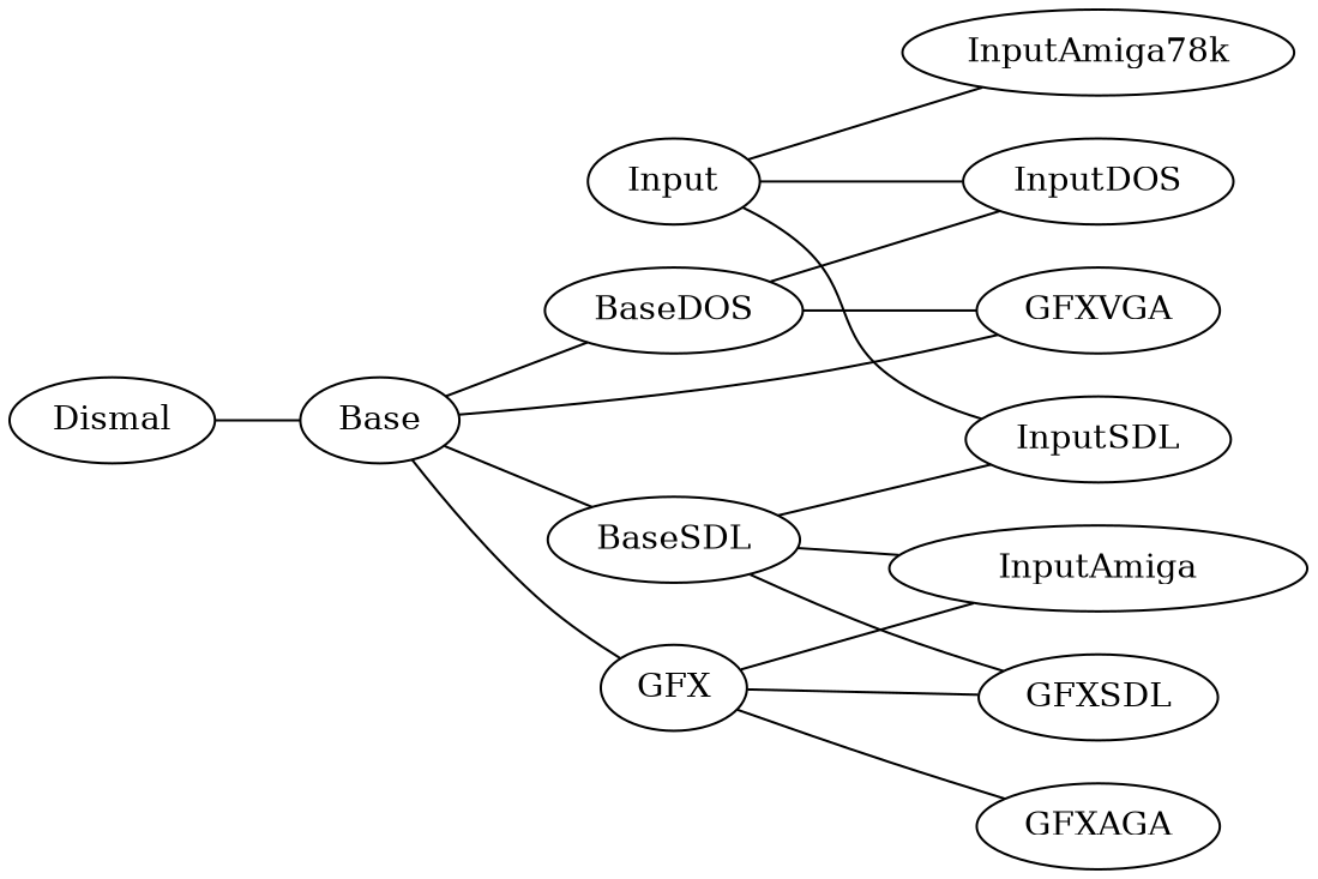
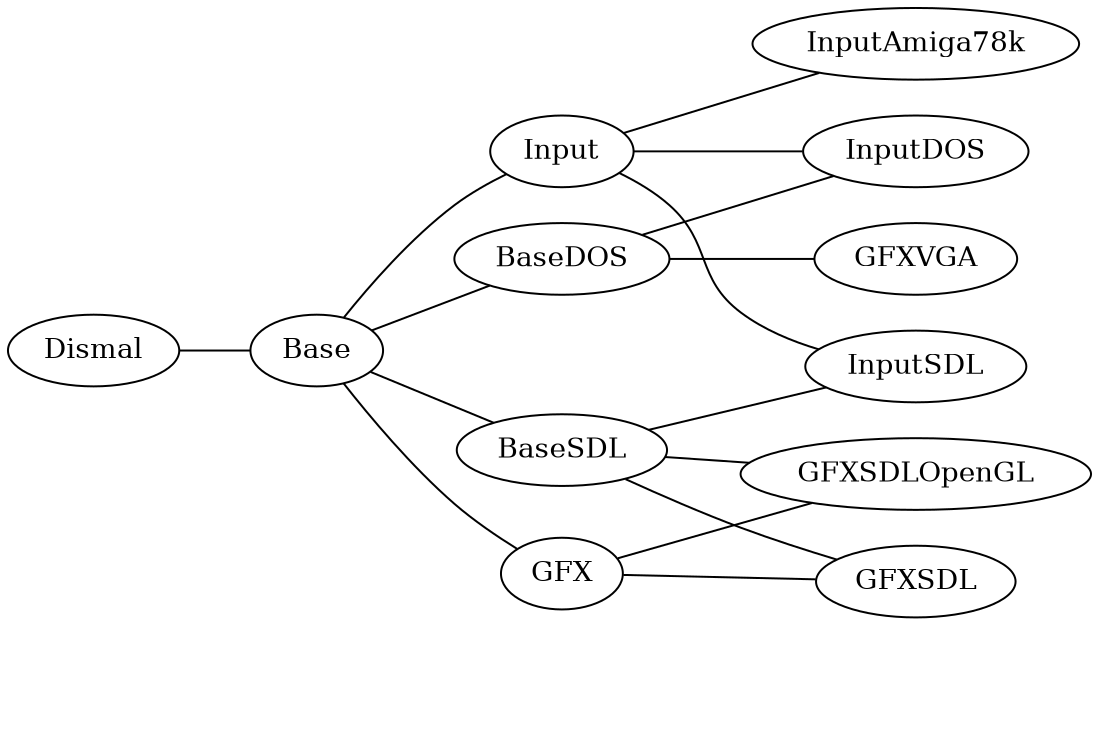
  graph {
    rankdir=LR
    Dismal
    Base
    BaseSDL
    BaseDOS
    Input
    GFX
    InputSDL
    GFXSDL
-   GFXSDLOpenGL [label=InputAmiga]
+   GFXSDLOpenGL
    InputDOS
    GFXVGA
    n12 [label=InputAmiga78k]
-   GFXAGA
    Dismal -- Base
    Base -- BaseSDL
    Base -- BaseDOS
-   Base -- GFXVGA
+   Base -- Input
    Base -- GFX
    BaseSDL -- InputSDL
    BaseSDL -- GFXSDL
    BaseSDL -- GFXSDLOpenGL
    BaseDOS -- InputDOS
    BaseDOS -- GFXVGA
    Input -- InputSDL
    Input -- InputDOS
    Input -- n12
    GFX -- GFXSDL
    GFX -- GFXSDLOpenGL
-   GFX -- GFXAGA
  }
